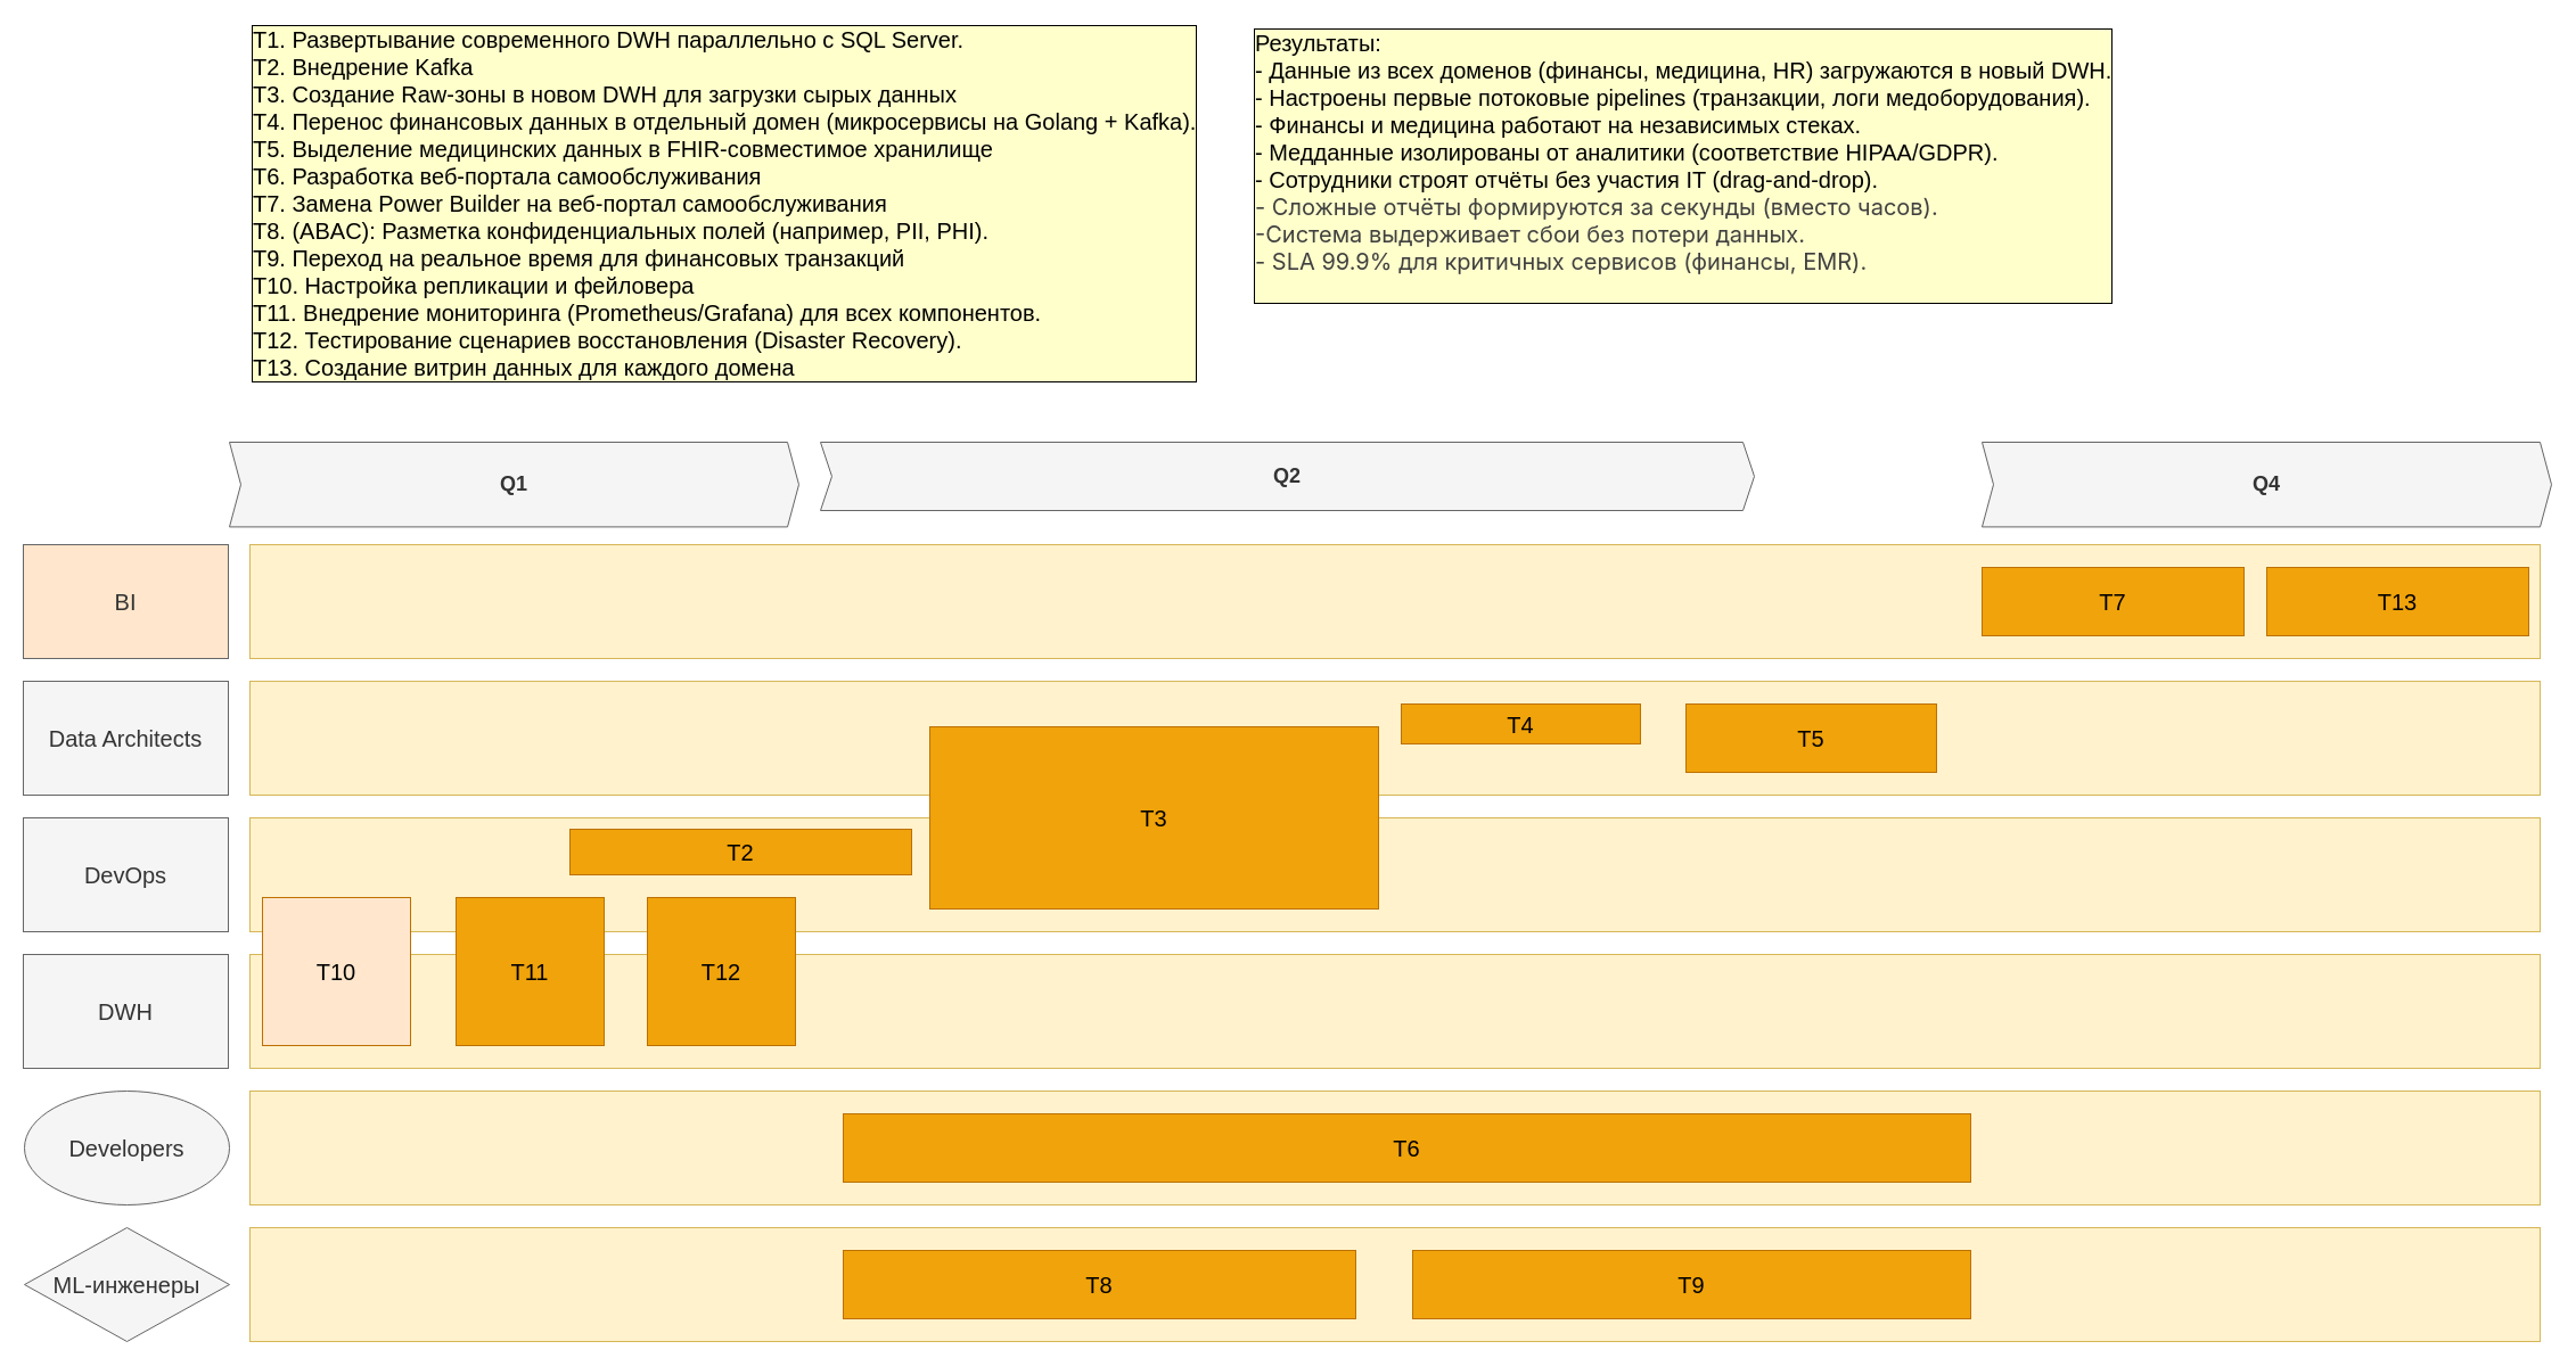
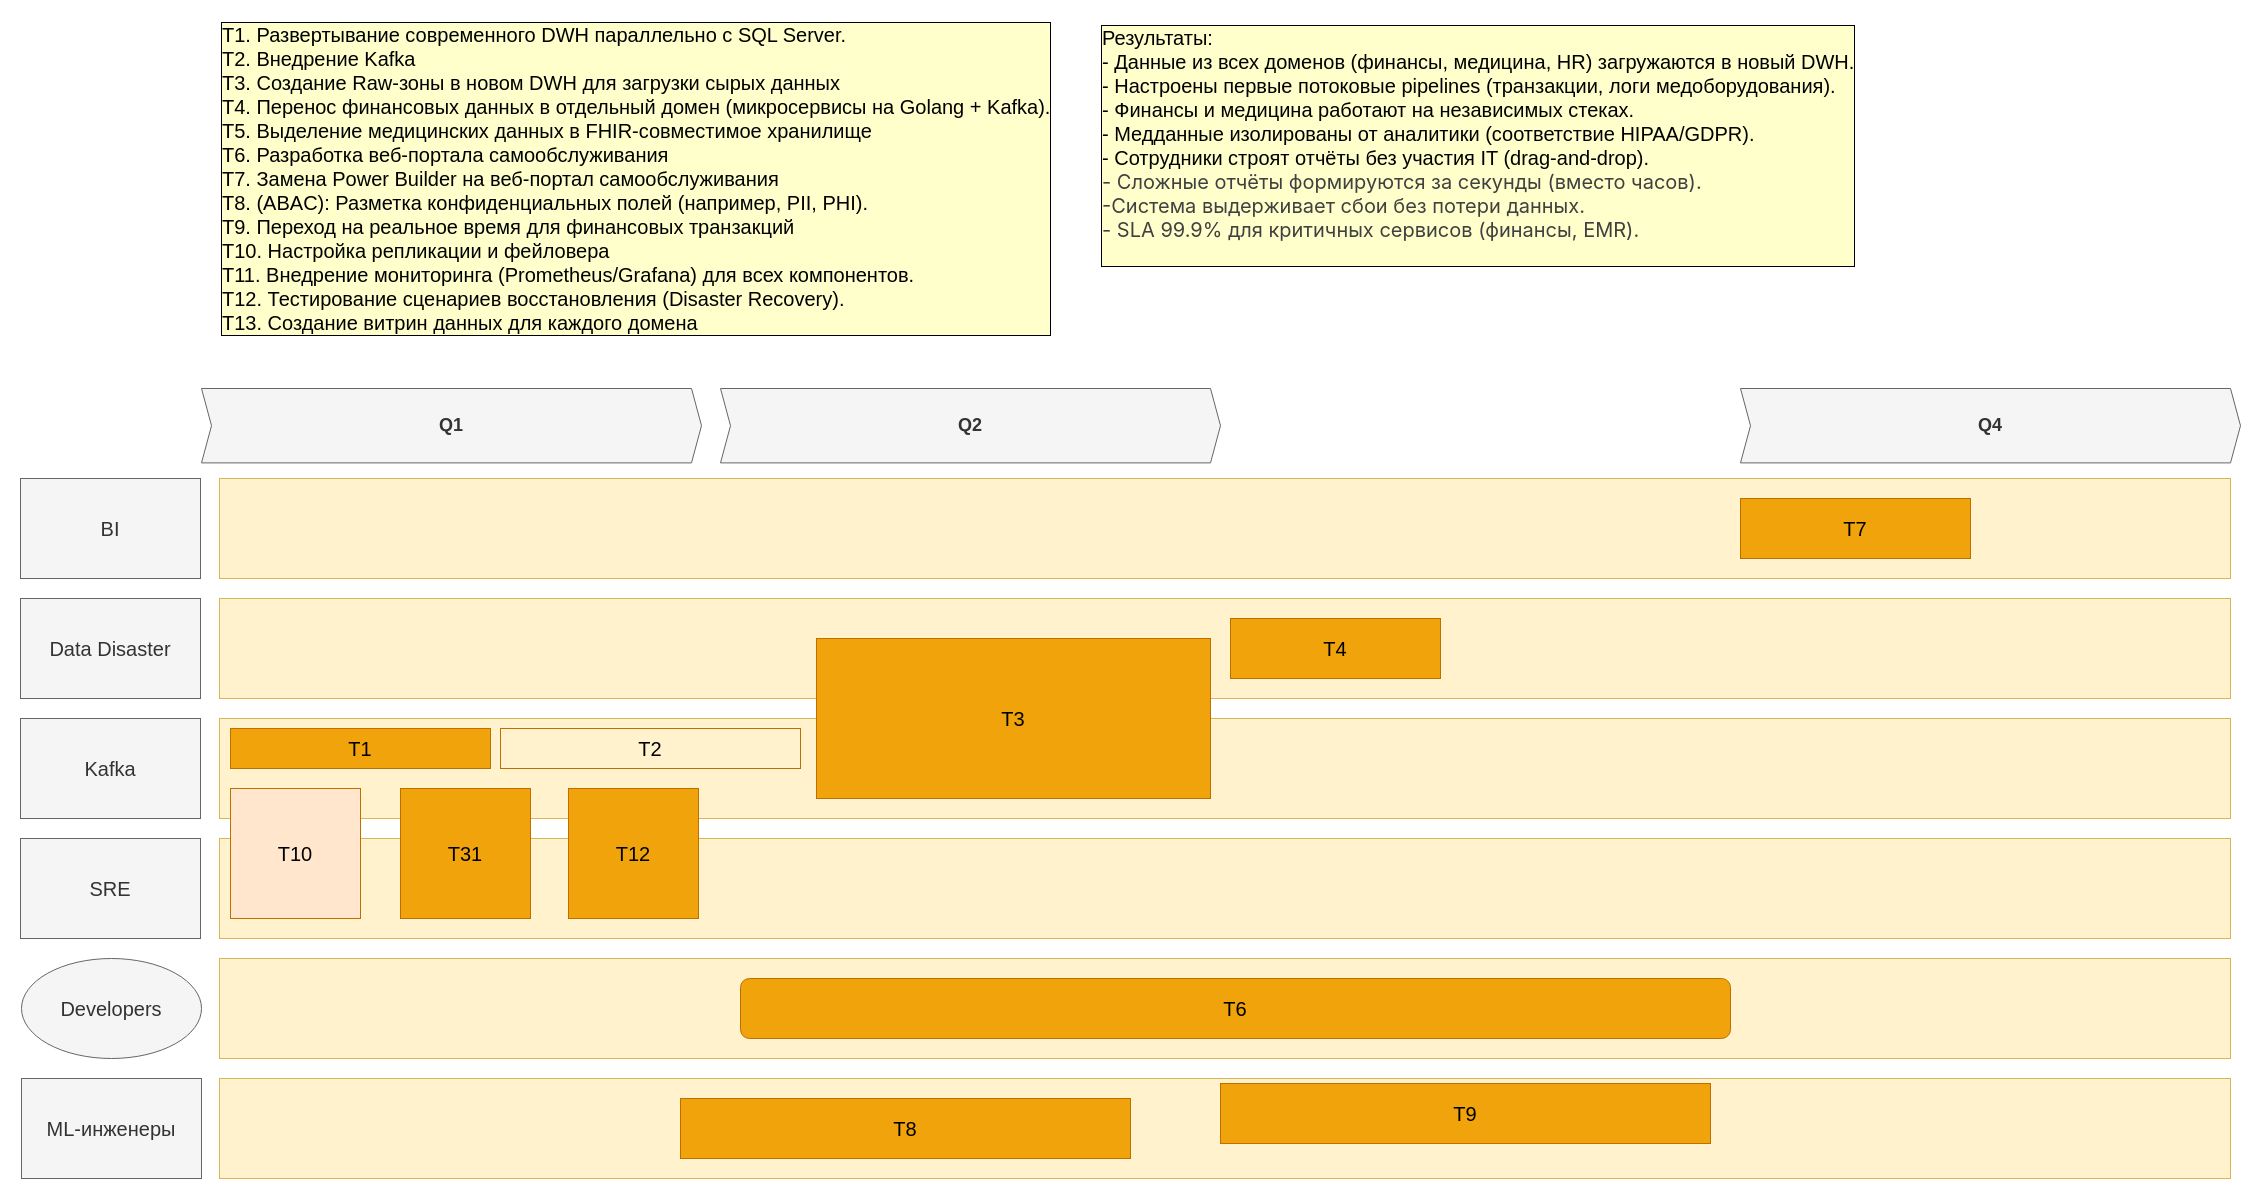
  <mxCell id="0" />
  <mxCell id="1" parent="0" />
  <mxCell id="2" value="Q1" style="shape=step;perimeter=stepPerimeter;whiteSpace=wrap;html=1;fixedSize=1;size=10;fillColor=#f5f5f5;strokeColor=#666666;fontSize=18;fontStyle=1;align=center;rounded=0;fontColor=#333333;" vertex="1" parent="1"><mxGeometry x="201" y="388" width="500" height="74.4" as="geometry" /></mxCell>
- <mxCell id="3" value="Q2" style="shape=step;perimeter=stepPerimeter;whiteSpace=wrap;html=1;fixedSize=1;size=10;fillColor=#f5f5f5;strokeColor=#666666;fontSize=18;fontStyle=1;align=center;rounded=0;fontColor=#333333;" vertex="1" parent="1"><mxGeometry x="720" y="388" width="820" height="60" as="geometry" /></mxCell>
+ <mxCell id="3" value="Q2" style="shape=step;perimeter=stepPerimeter;whiteSpace=wrap;html=1;fixedSize=1;size=10;fillColor=#f5f5f5;strokeColor=#666666;fontSize=18;fontStyle=1;align=center;rounded=0;fontColor=#333333;" vertex="1" parent="1"><mxGeometry x="720" y="388" width="500" height="74.4" as="geometry" /></mxCell>
  <mxCell id="4" value="Q4" style="shape=step;perimeter=stepPerimeter;whiteSpace=wrap;html=1;fixedSize=1;size=10;fillColor=#f5f5f5;strokeColor=#666666;fontSize=18;fontStyle=1;align=center;rounded=0;fontColor=#333333;" vertex="1" parent="1"><mxGeometry x="1740" y="388" width="500" height="74.4" as="geometry" /></mxCell>
- <mxCell id="5" value="BI" style="rounded=0;whiteSpace=wrap;html=1;fillColor=#ffe6cc;fontColor=#333333;strokeColor=#666666;fontSize=20;" vertex="1" parent="1"><mxGeometry x="20" y="478" width="180" height="100" as="geometry" /></mxCell>
- <mxCell id="6" value="Data Architects" style="rounded=0;whiteSpace=wrap;html=1;fillColor=#f5f5f5;fontColor=#333333;strokeColor=#666666;fontSize=20;" vertex="1" parent="1"><mxGeometry x="20" y="598" width="180" height="100" as="geometry" /></mxCell>
- <mxCell id="7" value="DevOps" style="rounded=0;whiteSpace=wrap;html=1;fillColor=#f5f5f5;fontColor=#333333;strokeColor=#666666;fontSize=20;" vertex="1" parent="1"><mxGeometry x="20" y="718" width="180" height="100" as="geometry" /></mxCell>
- <mxCell id="8" value="DWH" style="rounded=0;whiteSpace=wrap;html=1;fillColor=#f5f5f5;fontColor=#333333;strokeColor=#666666;fontSize=20;" vertex="1" parent="1"><mxGeometry x="20" y="838" width="180" height="100" as="geometry" /></mxCell>
+ <mxCell id="5" value="BI" style="rounded=0;whiteSpace=wrap;html=1;fillColor=#f5f5f5;fontColor=#333333;strokeColor=#666666;fontSize=20;" vertex="1" parent="1"><mxGeometry x="20" y="478" width="180" height="100" as="geometry" /></mxCell>
+ <mxCell id="6" value="Data Disaster" style="rounded=0;whiteSpace=wrap;html=1;fillColor=#f5f5f5;fontColor=#333333;strokeColor=#666666;fontSize=20;" vertex="1" parent="1"><mxGeometry x="20" y="598" width="180" height="100" as="geometry" /></mxCell>
+ <mxCell id="7" value="Kafka" style="rounded=0;whiteSpace=wrap;html=1;fillColor=#f5f5f5;fontColor=#333333;strokeColor=#666666;fontSize=20;" vertex="1" parent="1"><mxGeometry x="20" y="718" width="180" height="100" as="geometry" /></mxCell>
+ <mxCell id="8" value="SRE" style="rounded=0;whiteSpace=wrap;html=1;fillColor=#f5f5f5;fontColor=#333333;strokeColor=#666666;fontSize=20;" vertex="1" parent="1"><mxGeometry x="20" y="838" width="180" height="100" as="geometry" /></mxCell>
  <mxCell id="9" value="" style="rounded=0;whiteSpace=wrap;html=1;fillColor=#fff2cc;strokeColor=#d6b656;" vertex="1" parent="1"><mxGeometry x="219" y="478" width="2011" height="100" as="geometry" /></mxCell>
  <mxCell id="10" value="" style="rounded=0;whiteSpace=wrap;html=1;fillColor=#fff2cc;strokeColor=#d6b656;" vertex="1" parent="1"><mxGeometry x="219" y="598" width="2011" height="100" as="geometry" /></mxCell>
  <mxCell id="11" value="" style="rounded=0;whiteSpace=wrap;html=1;fillColor=#fff2cc;strokeColor=#d6b656;" vertex="1" parent="1"><mxGeometry x="219" y="718" width="2011" height="100" as="geometry" /></mxCell>
  <mxCell id="12" value="" style="rounded=0;whiteSpace=wrap;html=1;fillColor=#fff2cc;strokeColor=#d6b656;" vertex="1" parent="1"><mxGeometry x="219" y="838" width="2011" height="100" as="geometry" /></mxCell>
  <mxCell id="13" value="T1.&amp;nbsp;Развертывание современного DWH параллельно с SQL Server.&lt;br&gt;Т2.&amp;nbsp;Внедрение Kafka&amp;nbsp;&lt;br&gt;Т3.&amp;nbsp;Создание Raw-зоны в новом DWH для загрузки сырых данных&lt;br&gt;Т4. Перенос финансовых данных в отдельный домен (микросервисы на Golang + Kafka).&lt;br&gt;Т5.&amp;nbsp;Выделение медицинских данных в FHIR-совместимое хранилище&lt;br&gt;Т6.&amp;nbsp;Разработка веб-портала самообслуживания&lt;br&gt;Т7. Замена Power Builder на веб-портал самообслуживания&lt;br&gt;Т8.&amp;nbsp;(ABAC): Разметка конфиденциальных полей (например, PII, PHI).&lt;br&gt;Т9.&amp;nbsp;Переход на реальное время для финансовых транзакций&lt;br&gt;Т10.&amp;nbsp;Настройка репликации и фейловера&lt;br&gt;Т11.&amp;nbsp;Внедрение мониторинга (Prometheus/Grafana) для всех компонентов.&lt;br&gt;Т12.&amp;nbsp;Тестирование сценариев восстановления (Disaster Recovery).&lt;br&gt;Т13.&amp;nbsp;Создание витрин данных для каждого домена" style="text;html=1;strokeColor=none;fillColor=none;align=left;verticalAlign=middle;whiteSpace=wrap;rounded=0;fontSize=20;labelBackgroundColor=#FFFFCC;labelBorderColor=default;" vertex="1" parent="1"><mxGeometry x="219" y="28" width="880" height="300" as="geometry" /></mxCell>
- <mxCell id="15" value="Т2" style="rounded=0;whiteSpace=wrap;html=1;labelBackgroundColor=none;labelBorderColor=none;fontSize=20;fillColor=#f0a30a;strokeColor=#BD7000;fontColor=#000000;" vertex="1" parent="1"><mxGeometry x="500" y="728" width="300" height="40" as="geometry" /></mxCell>
+ <mxCell id="14" value="Т1" style="rounded=0;whiteSpace=wrap;html=1;labelBackgroundColor=none;labelBorderColor=none;fontSize=20;fillColor=#f0a30a;strokeColor=#BD7000;fontColor=#000000;" vertex="1" parent="1"><mxGeometry x="230" y="728" width="260" height="40" as="geometry" /></mxCell>
+ <mxCell id="15" value="Т2" style="rounded=0;whiteSpace=wrap;html=1;labelBackgroundColor=none;labelBorderColor=none;fontSize=20;fillColor=#fff2cc;strokeColor=#BD7000;fontColor=#000000;" vertex="1" parent="1"><mxGeometry x="500" y="728" width="300" height="40" as="geometry" /></mxCell>
  <mxCell id="16" value="Т3" style="rounded=0;whiteSpace=wrap;html=1;labelBackgroundColor=none;labelBorderColor=none;fontSize=20;fillColor=#f0a30a;strokeColor=#BD7000;fontColor=#000000;" vertex="1" parent="1"><mxGeometry x="816" y="638" width="394" height="160" as="geometry" /></mxCell>
- <mxCell id="17" value="Т4" style="rounded=0;whiteSpace=wrap;html=1;labelBackgroundColor=none;labelBorderColor=none;fontSize=20;fillColor=#f0a30a;strokeColor=#BD7000;fontColor=#000000;" vertex="1" parent="1"><mxGeometry x="1230" y="618" width="210" height="35" as="geometry" /></mxCell>
- <mxCell id="18" value="Т5" style="rounded=0;whiteSpace=wrap;html=1;labelBackgroundColor=none;labelBorderColor=none;fontSize=20;fillColor=#f0a30a;strokeColor=#BD7000;fontColor=#000000;" vertex="1" parent="1"><mxGeometry x="1480" y="618" width="220" height="60" as="geometry" /></mxCell>
+ <mxCell id="17" value="Т4" style="rounded=0;whiteSpace=wrap;html=1;labelBackgroundColor=none;labelBorderColor=none;fontSize=20;fillColor=#f0a30a;strokeColor=#BD7000;fontColor=#000000;" vertex="1" parent="1"><mxGeometry x="1230" y="618" width="210" height="60" as="geometry" /></mxCell>
  <mxCell id="19" value="Т7" style="rounded=0;whiteSpace=wrap;html=1;labelBackgroundColor=none;labelBorderColor=none;fontSize=20;fillColor=#f0a30a;strokeColor=#BD7000;fontColor=#000000;" vertex="1" parent="1"><mxGeometry x="1740" y="498" width="230" height="60" as="geometry" /></mxCell>
- <mxCell id="20" value="Т13" style="rounded=0;whiteSpace=wrap;html=1;labelBackgroundColor=none;labelBorderColor=none;fontSize=20;fillColor=#f0a30a;strokeColor=#BD7000;fontColor=#000000;" vertex="1" parent="1"><mxGeometry x="1990" y="498" width="230" height="60" as="geometry" /></mxCell>
  <mxCell id="21" value="Developers" style="ellipse;whiteSpace=wrap;html=1;fillColor=#f5f5f5;fontColor=#333333;strokeColor=#666666;fontSize=20;" vertex="1" parent="1"><mxGeometry x="21" y="958" width="180" height="100" as="geometry" /></mxCell>
  <mxCell id="22" value="" style="rounded=0;whiteSpace=wrap;html=1;fillColor=#fff2cc;strokeColor=#d6b656;" vertex="1" parent="1"><mxGeometry x="219" y="958" width="2011" height="100" as="geometry" /></mxCell>
  <mxCell id="23" value="Т10" style="rounded=0;whiteSpace=wrap;html=1;labelBackgroundColor=none;labelBorderColor=none;fontSize=20;fillColor=#ffe6cc;strokeColor=#BD7000;fontColor=#000000;" vertex="1" parent="1"><mxGeometry x="230" y="788" width="130" height="130" as="geometry" /></mxCell>
- <mxCell id="24" value="Т11" style="rounded=0;whiteSpace=wrap;html=1;labelBackgroundColor=none;labelBorderColor=none;fontSize=20;fillColor=#f0a30a;strokeColor=#BD7000;fontColor=#000000;" vertex="1" parent="1"><mxGeometry x="400" y="788" width="130" height="130" as="geometry" /></mxCell>
+ <mxCell id="24" value="Т31" style="rounded=0;whiteSpace=wrap;html=1;labelBackgroundColor=none;labelBorderColor=none;fontSize=20;fillColor=#f0a30a;strokeColor=#BD7000;fontColor=#000000;" vertex="1" parent="1"><mxGeometry x="400" y="788" width="130" height="130" as="geometry" /></mxCell>
  <mxCell id="25" value="Т12" style="rounded=0;whiteSpace=wrap;html=1;labelBackgroundColor=none;labelBorderColor=none;fontSize=20;fillColor=#f0a30a;strokeColor=#BD7000;fontColor=#000000;" vertex="1" parent="1"><mxGeometry x="568" y="788" width="130" height="130" as="geometry" /></mxCell>
- <mxCell id="26" value="ML-инженеры" style="rhombus;whiteSpace=wrap;html=1;fillColor=#f5f5f5;fontColor=#333333;strokeColor=#666666;fontSize=20;" vertex="1" parent="1"><mxGeometry x="21" y="1078" width="180" height="100" as="geometry" /></mxCell>
+ <mxCell id="26" value="ML-инженеры" style="rounded=0;whiteSpace=wrap;html=1;fillColor=#f5f5f5;fontColor=#333333;strokeColor=#666666;fontSize=20;" vertex="1" parent="1"><mxGeometry x="21" y="1078" width="180" height="100" as="geometry" /></mxCell>
  <mxCell id="27" value="" style="rounded=0;whiteSpace=wrap;html=1;fillColor=#fff2cc;strokeColor=#d6b656;" vertex="1" parent="1"><mxGeometry x="219" y="1078" width="2011" height="100" as="geometry" /></mxCell>
- <mxCell id="28" value="Т8" style="rounded=0;whiteSpace=wrap;html=1;labelBackgroundColor=none;labelBorderColor=none;fontSize=20;fillColor=#f0a30a;strokeColor=#BD7000;fontColor=#000000;" vertex="1" parent="1"><mxGeometry x="740" y="1098" width="450" height="60" as="geometry" /></mxCell>
- <mxCell id="29" value="Т9" style="rounded=0;whiteSpace=wrap;html=1;labelBackgroundColor=none;labelBorderColor=none;fontSize=20;fillColor=#f0a30a;strokeColor=#BD7000;fontColor=#000000;" vertex="1" parent="1"><mxGeometry x="1240" y="1098" width="490" height="60" as="geometry" /></mxCell>
- <mxCell id="30" value="Т6" style="rounded=0;whiteSpace=wrap;html=1;labelBackgroundColor=none;labelBorderColor=none;fontSize=20;fillColor=#f0a30a;strokeColor=#BD7000;fontColor=#000000;" vertex="1" parent="1"><mxGeometry x="740" y="978" width="990" height="60" as="geometry" /></mxCell>
+ <mxCell id="28" value="Т8" style="rounded=0;whiteSpace=wrap;html=1;labelBackgroundColor=none;labelBorderColor=none;fontSize=20;fillColor=#f0a30a;strokeColor=#BD7000;fontColor=#000000;" vertex="1" parent="1"><mxGeometry x="680" y="1098" width="450" height="60" as="geometry" /></mxCell>
+ <mxCell id="29" value="Т9" style="rounded=0;whiteSpace=wrap;html=1;labelBackgroundColor=none;labelBorderColor=none;fontSize=20;fillColor=#f0a30a;strokeColor=#BD7000;fontColor=#000000;" vertex="1" parent="1"><mxGeometry x="1220" y="1083" width="490" height="60" as="geometry" /></mxCell>
+ <mxCell id="30" value="Т6" style="whiteSpace=wrap;html=1;labelBackgroundColor=none;labelBorderColor=none;fontSize=20;fillColor=#f0a30a;strokeColor=#BD7000;fontColor=#000000;rounded=1;" vertex="1" parent="1"><mxGeometry x="740" y="978" width="990" height="60" as="geometry" /></mxCell>
  <mxCell id="31" value="&lt;div&gt;Результаты:&lt;/div&gt;&lt;div&gt;- Данные из всех доменов (финансы, медицина, HR) загружаются в новый DWH.&lt;/div&gt;&lt;div&gt;- Настроены первые потоковые pipelines (транзакции, логи медоборудования).&lt;/div&gt;&lt;div&gt;&lt;div&gt;- Финансы и медицина работают на независимых стеках.&lt;/div&gt;&lt;div&gt;- Медданные изолированы от аналитики (соответствие HIPAA/GDPR).&lt;/div&gt;&lt;/div&gt;&lt;div&gt;- Сотрудники строят отчёты без участия IT (drag-and-drop).&lt;br&gt;&lt;/div&gt;&lt;font face=&quot;DeepSeek-CJK-patch, Inter, system-ui, -apple-system, BlinkMacSystemFont, Segoe UI, Roboto, Noto Sans, Ubuntu, Cantarell, Helvetica Neue, Oxygen, Open Sans, sans-serif&quot; color=&quot;#404040&quot;&gt;- Сложные отчёты формируются за секунды (вместо часов).&lt;br&gt;-Система выдерживает сбои без потери данных.&lt;div&gt;- SLA 99.9% для критичных сервисов (финансы, EMR).&lt;/div&gt;&lt;/font&gt;&lt;div&gt;&lt;br&gt;&lt;/div&gt;" style="text;html=1;strokeColor=none;fillColor=none;align=left;verticalAlign=middle;whiteSpace=wrap;rounded=0;fontSize=20;labelBackgroundColor=#FFFFCC;labelBorderColor=default;" vertex="1" parent="1"><mxGeometry x="1099" y="20" width="880" height="250" as="geometry" /></mxCell>
